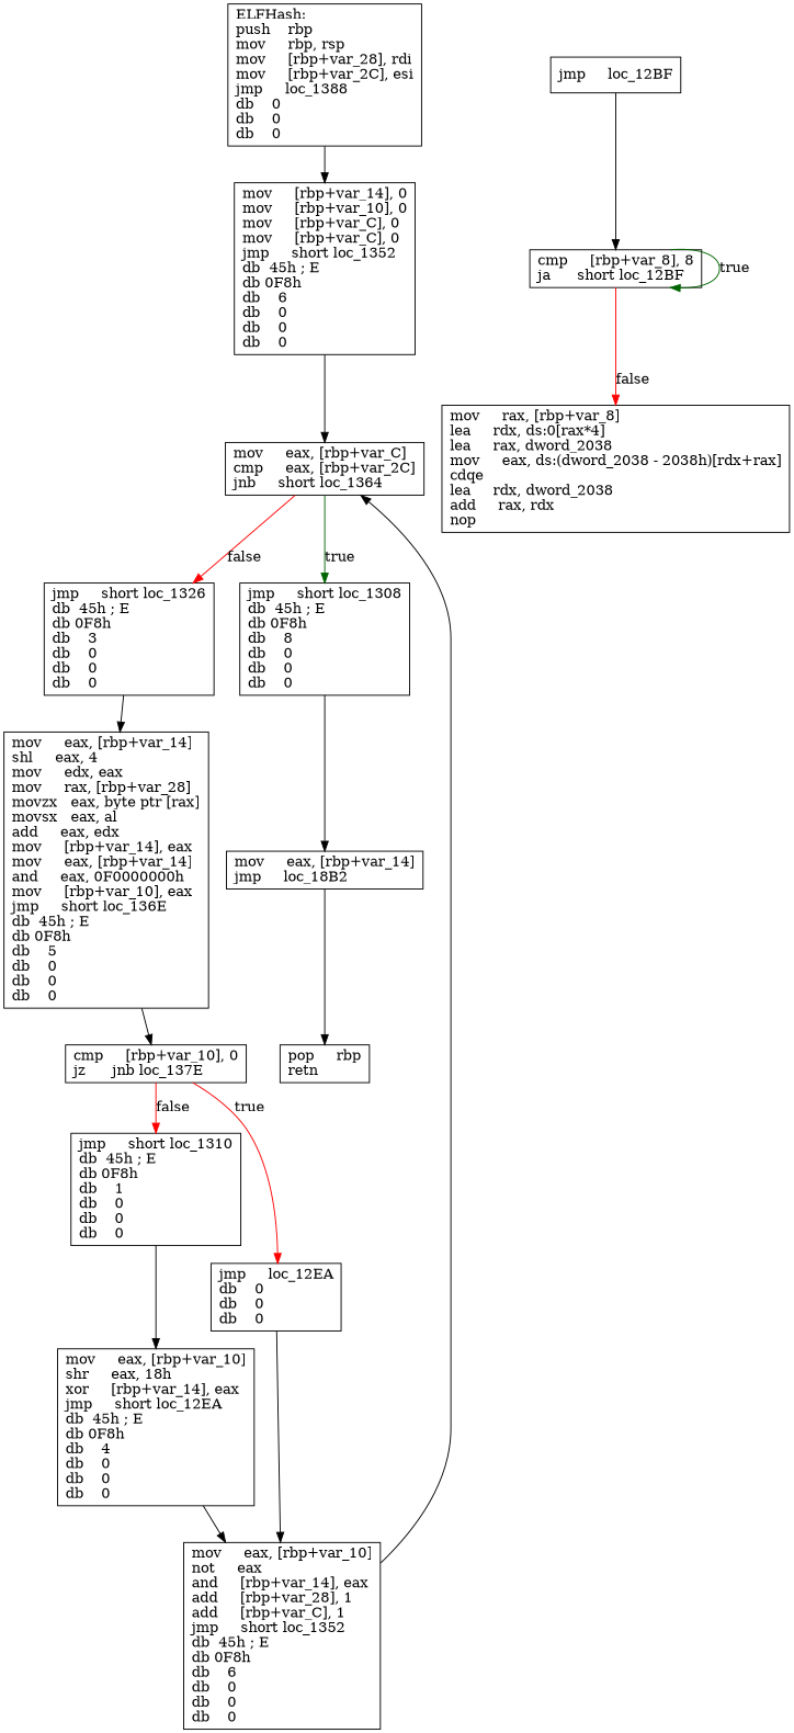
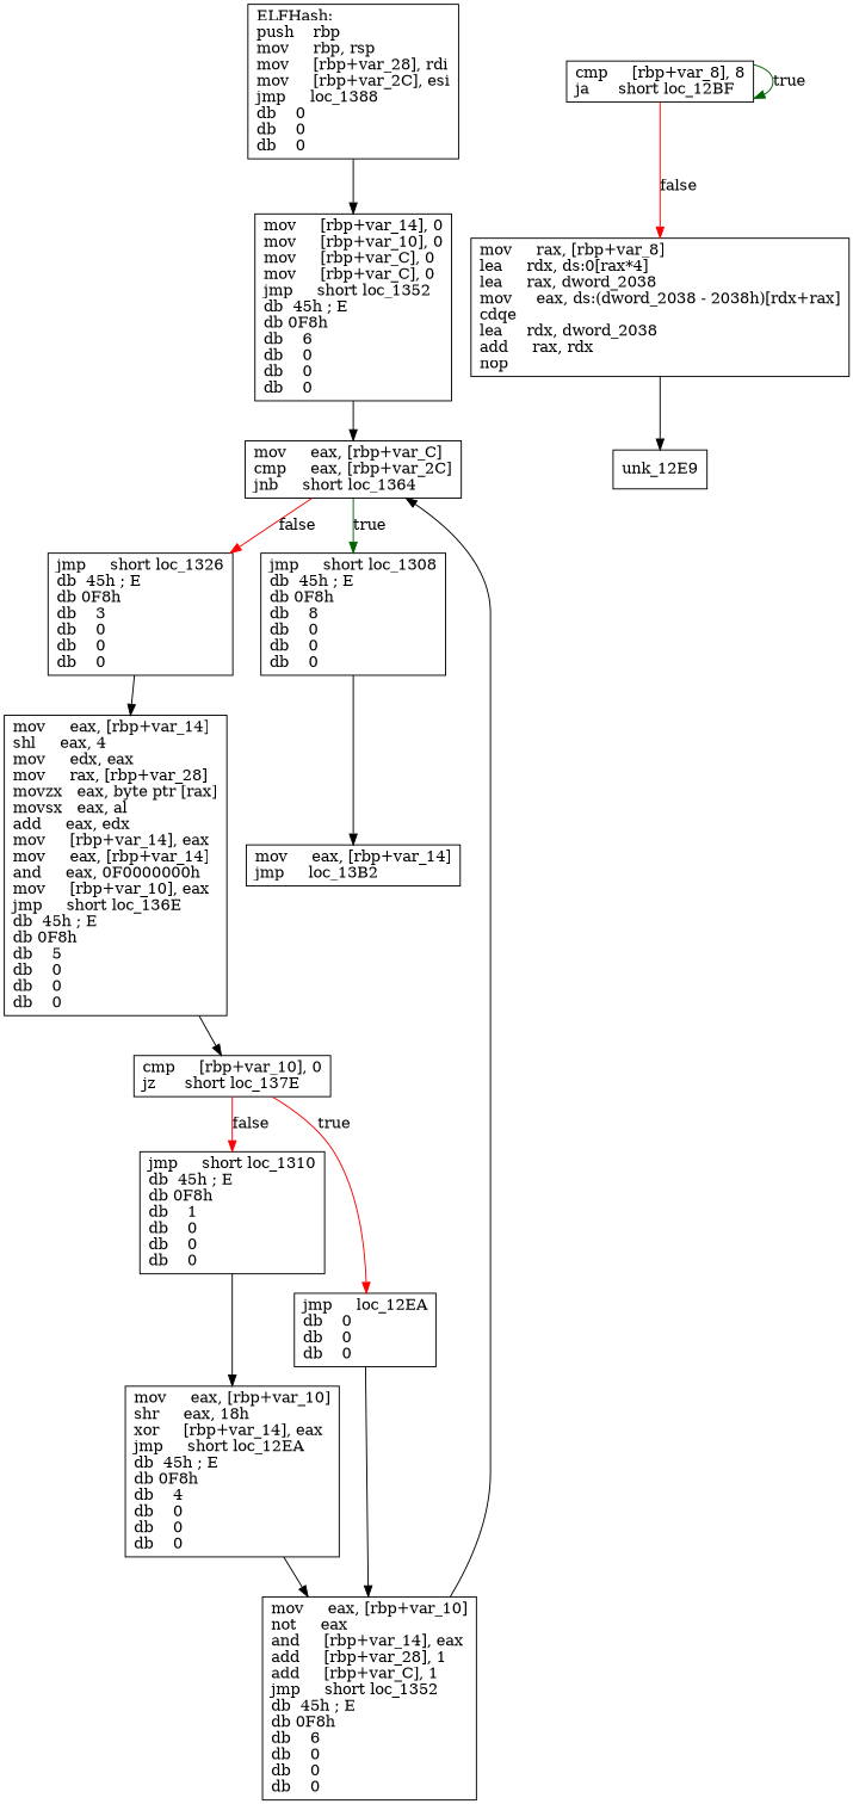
  digraph {
    node [shape=box]
    n1 [label="ELFHash:\lpush    rbp\lmov     rbp, rsp\lmov     [rbp+var_28], rdi\lmov     [rbp+var_2C], esi\ljmp     loc_1388\ldb    0\ldb    0\ldb    0\l"]
    n2 [label="mov     [rbp+var_14], 0\lmov     [rbp+var_10], 0\lmov     [rbp+var_C], 0\lmov     [rbp+var_C], 0\ljmp     short loc_1352\ldb  45h ; E\ldb 0F8h\ldb    6\ldb    0\ldb    0\ldb    0\l"]
    n3 [label="mov     eax, [rbp+var_C]\lcmp     eax, [rbp+var_2C]\ljnb     short loc_1364\l"]
    n4 [label="cmp     [rbp+var_8], 8\lja      short loc_12BF\l"]
    n5 [label="mov     rax, [rbp+var_8]\llea     rdx, ds:0[rax*4]\llea     rax, dword_2038\lmov     eax, ds:(dword_2038 - 2038h)[rdx+rax]\lcdqe\llea     rdx, dword_2038\ladd     rax, rdx\lnop\l"]
+   n6 [label="unk_12E9\l"]
    n7 [label="mov     eax, [rbp+var_10]\lnot     eax\land     [rbp+var_14], eax\ladd     [rbp+var_28], 1\ladd     [rbp+var_C], 1\ljmp     short loc_1352\ldb  45h ; E\ldb 0F8h\ldb    6\ldb    0\ldb    0\ldb    0\l"]
    n8 [label="jmp     short loc_1326\ldb  45h ; E\ldb 0F8h\ldb    3\ldb    0\ldb    0\ldb    0\l"]
    n9 [label="jmp     short loc_1308\ldb  45h ; E\ldb 0F8h\ldb    8\ldb    0\ldb    0\ldb    0\l"]
-   n10 [label="mov     eax, [rbp+var_14]\ljmp     loc_18B2\l"]
-   n11 [label="pop     rbp\lretn\l"]
+   n10 [label="mov     eax, [rbp+var_14]\ljmp     loc_13B2\l"]
    n12 [label="mov     eax, [rbp+var_10]\lshr     eax, 18h\lxor     [rbp+var_14], eax\ljmp     short loc_12EA\ldb  45h ; E\ldb 0F8h\ldb    4\ldb    0\ldb    0\ldb    0\l"]
    n13 [label="mov     eax, [rbp+var_14]\lshl     eax, 4\lmov     edx, eax\lmov     rax, [rbp+var_28]\lmovzx   eax, byte ptr [rax]\lmovsx   eax, al\ladd     eax, edx\lmov     [rbp+var_14], eax\lmov     eax, [rbp+var_14]\land     eax, 0F0000000h\lmov     [rbp+var_10], eax\ljmp     short loc_136E\ldb  45h ; E\ldb 0F8h\ldb    5\ldb    0\ldb    0\ldb    0\l"]
-   n14 [label="cmp     [rbp+var_10], 0\ljz      jnb loc_137E\l"]
+   n14 [label="cmp     [rbp+var_10], 0\ljz      short loc_137E\l"]
    n15 [label="jmp     short loc_1310\ldb  45h ; E\ldb 0F8h\ldb    1\ldb    0\ldb    0\ldb    0\l"]
    n16 [label="jmp     loc_12EA\ldb    0\ldb    0\ldb    0\l"]
-   n17 [label="jmp     loc_12BF\l"]
    n1 -> n2
    n2 -> n3
    n3 -> n8 [color=red label=false]
    n3 -> n9 [color=darkgreen label=true]
    n4 -> n4 [color=darkgreen label=true]
    n4 -> n5 [color=red label=false]
+   n5 -> n6
    n7 -> n3
    n8 -> n13
    n9 -> n10
-   n10 -> n11
    n12 -> n7
    n13 -> n14
    n14 -> n15 [color=red label=false]
    n14 -> n16 [color=red label=true]
    n15 -> n12
    n16 -> n7
-   n17 -> n4
  }
